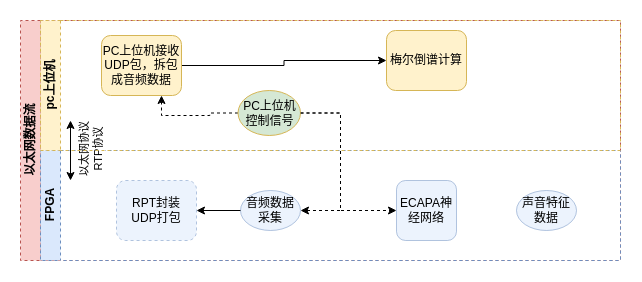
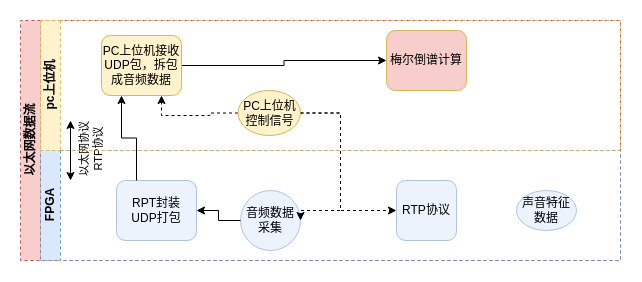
  <mxCell id="0" />
  <mxCell id="1" parent="0" />
  <mxCell id="2" value="以太网数据流" style="swimlane;html=1;childLayout=stackLayout;resizeParent=1;resizeParentMax=0;horizontal=0;startSize=20;horizontalStack=0;fillColor=#f8cecc;strokeColor=#b85450;dashed=1;" parent="1" vertex="1"><mxGeometry x="20" y="20" width="600" height="240" as="geometry" /></mxCell>
  <mxCell id="3" value="FPGA" style="swimlane;html=1;startSize=20;horizontal=0;fillColor=#dae8fc;strokeColor=#6c8ebf;dashed=1;" parent="1" vertex="1"><mxGeometry x="40" y="150" width="580" height="110" as="geometry"><mxRectangle x="20" width="460" height="30" as="alternateBounds" /></mxGeometry></mxCell>
  <mxCell id="4" value="声音特征数据" style="ellipse;whiteSpace=wrap;html=1;opacity=50;fillColor=#dae8fc;strokeColor=#6c8ebf;" parent="3" vertex="1"><mxGeometry x="476" y="40" width="60" height="40" as="geometry" /></mxCell>
- <mxCell id="5" value="RPT封装&lt;div&gt;UDP打包&lt;/div&gt;" style="rounded=1;whiteSpace=wrap;html=1;fontFamily=Helvetica;fontSize=12;align=center;shadow=0;fillColor=#dae8fc;strokeColor=#6c8ebf;opacity=50;dashed=1;" parent="3" vertex="1"><mxGeometry x="76" y="30" width="80" height="60" as="geometry" /></mxCell>
- <mxCell id="6" value="ECAPA神经网络" style="rounded=1;whiteSpace=wrap;html=1;fontFamily=Helvetica;fontSize=12;align=center;fillColor=#dae8fc;strokeColor=#6c8ebf;opacity=50;" parent="3" vertex="1"><mxGeometry x="356" y="30" width="60" height="60" as="geometry" /></mxCell>
+ <mxCell id="5" value="RPT封装&lt;div&gt;UDP打包&lt;/div&gt;" style="rounded=1;whiteSpace=wrap;html=1;fontFamily=Helvetica;fontSize=12;align=center;shadow=0;fillColor=#dae8fc;strokeColor=#6c8ebf;opacity=50;" parent="3" vertex="1"><mxGeometry x="76" y="30" width="80" height="60" as="geometry" /></mxCell>
+ <mxCell id="6" value="RTP协议" style="rounded=1;whiteSpace=wrap;html=1;fontFamily=Helvetica;fontSize=12;align=center;fillColor=#dae8fc;strokeColor=#6c8ebf;opacity=50;" parent="3" vertex="1"><mxGeometry x="356" y="30" width="60" height="60" as="geometry" /></mxCell>
  <mxCell id="7" value="" style="endArrow=classic;startArrow=classic;html=1;rounded=0;" edge="1" parent="3"><mxGeometry width="50" height="50" relative="1" as="geometry"><mxPoint x="30" y="30" as="sourcePoint" /><mxPoint x="30" y="-30" as="targetPoint" /></mxGeometry></mxCell>
- <mxCell id="8" value="音频数据采集" style="ellipse;whiteSpace=wrap;html=1;fillColor=#dae8fc;strokeColor=#6c8ebf;opacity=50;" parent="3" vertex="1"><mxGeometry x="200" y="40" width="60" height="40" as="geometry" /></mxCell>
+ <mxCell id="8" value="音频数据采集" style="ellipse;whiteSpace=wrap;html=1;fillColor=#dae8fc;strokeColor=#6c8ebf;opacity=50;" parent="3" vertex="1"><mxGeometry x="200" y="40" width="60" height="60" as="geometry" /></mxCell>
  <mxCell id="9" value="" style="edgeStyle=orthogonalEdgeStyle;rounded=0;orthogonalLoop=1;jettySize=auto;html=1;" parent="3" source="8" target="5" edge="1"><mxGeometry relative="1" as="geometry" /></mxCell>
  <mxCell id="10" value="以太网协议&lt;div&gt;RTP协议&lt;/div&gt;" style="edgeLabel;html=1;align=center;verticalAlign=middle;resizable=0;points=[];rotation=-90;" vertex="1" connectable="0" parent="3"><mxGeometry x="50.003" y="0.0" as="geometry" /></mxCell>
  <mxCell id="11" style="edgeStyle=orthogonalEdgeStyle;rounded=0;orthogonalLoop=1;jettySize=auto;html=1;dashed=1;entryX=0;entryY=0.5;entryDx=0;entryDy=0;exitX=1;exitY=0.5;exitDx=0;exitDy=0;" edge="1" parent="1" source="17" target="6"><mxGeometry relative="1" as="geometry"><mxPoint x="360" y="340" as="targetPoint" /><Array as="points"><mxPoint x="340" y="113" /><mxPoint x="340" y="210" /></Array></mxGeometry></mxCell>
  <mxCell id="12" value="pc上位机" style="swimlane;html=1;startSize=20;horizontal=0;fillColor=#fff2cc;strokeColor=#d6b656;dashed=1;" parent="1" vertex="1"><mxGeometry x="40" y="20" width="580" height="130" as="geometry" /></mxCell>
  <mxCell id="13" value="" style="edgeStyle=orthogonalEdgeStyle;rounded=0;orthogonalLoop=1;jettySize=auto;html=1;" edge="1" parent="12" source="14" target="15"><mxGeometry relative="1" as="geometry" /></mxCell>
  <mxCell id="14" value="&lt;div style=&quot;&quot;&gt;&lt;span style=&quot;background-color: initial;&quot;&gt;PC上位机接收UDP包，拆包成音频数据&lt;/span&gt;&lt;/div&gt;" style="rounded=1;whiteSpace=wrap;html=1;fontFamily=Helvetica;fontSize=12;align=center;fillColor=#fff2cc;strokeColor=#d6b656;" parent="12" vertex="1"><mxGeometry x="61" y="15" width="80" height="60" as="geometry" /></mxCell>
- <mxCell id="15" value="梅尔倒谱计算" style="whiteSpace=wrap;html=1;rounded=1;glass=0;fillColor=#fff2cc;strokeColor=#d6b656;" vertex="1" parent="12"><mxGeometry x="346" y="10" width="80" height="60" as="geometry" /></mxCell>
+ <mxCell id="15" value="梅尔倒谱计算" style="whiteSpace=wrap;html=1;rounded=1;glass=0;fillColor=#f8cecc;strokeColor=#d6b656;" vertex="1" parent="12"><mxGeometry x="346" y="10" width="80" height="60" as="geometry" /></mxCell>
  <mxCell id="16" style="edgeStyle=orthogonalEdgeStyle;rounded=0;orthogonalLoop=1;jettySize=auto;html=1;exitX=0;exitY=0.5;exitDx=0;exitDy=0;entryX=0.75;entryY=1;entryDx=0;entryDy=0;dashed=1;" edge="1" parent="12" source="17" target="14"><mxGeometry relative="1" as="geometry" /></mxCell>
- <mxCell id="17" value="PC上位机控制信号" style="ellipse;whiteSpace=wrap;html=1;rounded=0;fillColor=#d5e8d4;strokeColor=#d6b656;" vertex="1" parent="12"><mxGeometry x="197.5" y="70" width="62.5" height="45" as="geometry" /></mxCell>
+ <mxCell id="17" value="PC上位机控制信号" style="ellipse;whiteSpace=wrap;html=1;rounded=0;fillColor=#fff2cc;strokeColor=#d6b656;" vertex="1" parent="12"><mxGeometry x="197.5" y="70" width="62.5" height="45" as="geometry" /></mxCell>
  <mxCell id="18" style="edgeStyle=orthogonalEdgeStyle;rounded=0;orthogonalLoop=1;jettySize=auto;html=1;entryX=1;entryY=0.5;entryDx=0;entryDy=0;dashed=1;exitX=1;exitY=0.5;exitDx=0;exitDy=0;" edge="1" parent="1" source="17" target="8"><mxGeometry relative="1" as="geometry"><Array as="points"><mxPoint x="340" y="113" /><mxPoint x="340" y="210" /></Array></mxGeometry></mxCell>
+ <mxCell id="19" style="edgeStyle=orthogonalEdgeStyle;rounded=0;orthogonalLoop=1;jettySize=auto;html=1;exitX=0.25;exitY=0;exitDx=0;exitDy=0;entryX=0.25;entryY=1;entryDx=0;entryDy=0;" edge="1" parent="1" source="5" target="14"><mxGeometry relative="1" as="geometry" /></mxCell>
